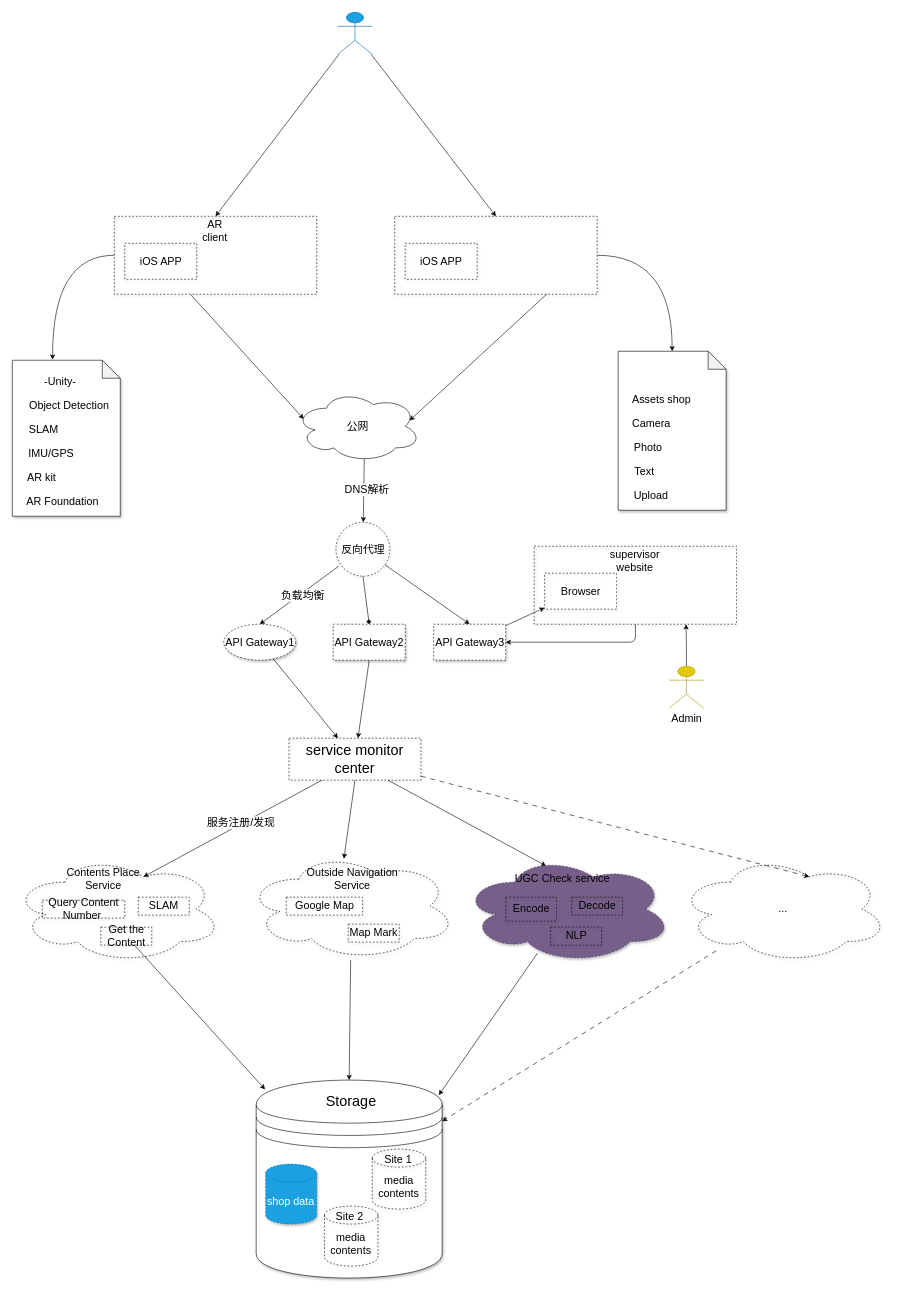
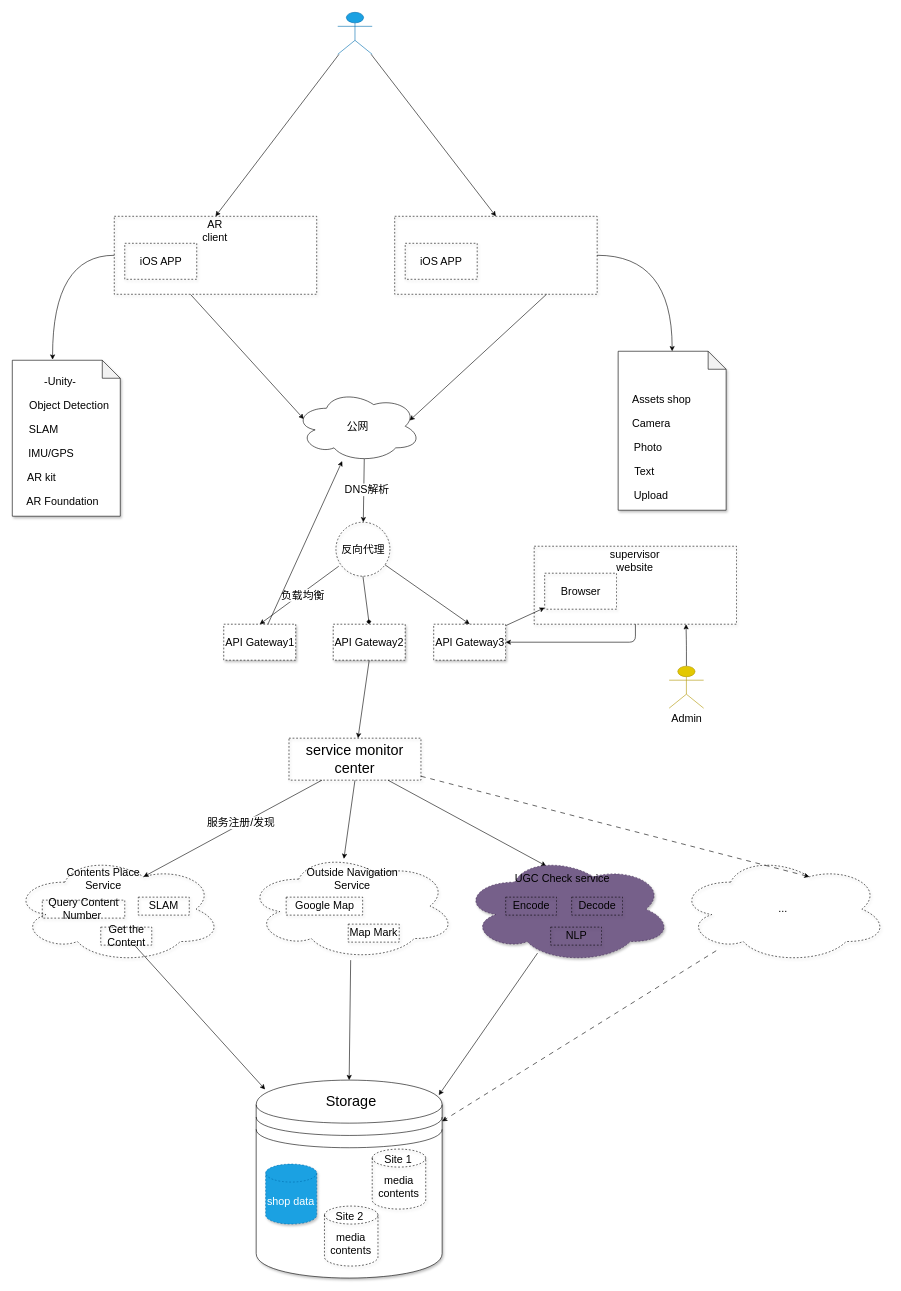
  <mxCell id="0" />
  <mxCell id="1" parent="0" />
  <mxCell id="2" value="" style="shape=datastore;whiteSpace=wrap;html=1;shadow=1;fontSize=18;" vertex="1" parent="1"><mxGeometry x="426.56" y="1800" width="310" height="330" as="geometry" /></mxCell>
  <mxCell id="3" value="" style="ellipse;shape=cloud;whiteSpace=wrap;html=1;shadow=1;dashed=1;strokeColor=default;fontSize=18;fillColor=none;" vertex="1" parent="1"><mxGeometry x="20" y="1425" width="350" height="180" as="geometry" /></mxCell>
  <mxCell id="4" style="edgeStyle=none;sketch=0;html=1;entryX=0.5;entryY=0;entryDx=0;entryDy=0;fontSize=24;" edge="1" parent="1" source="5" target="2"><mxGeometry relative="1" as="geometry" /></mxCell>
  <mxCell id="5" value="" style="ellipse;shape=cloud;whiteSpace=wrap;html=1;shadow=1;dashed=1;strokeColor=default;fontSize=18;fillColor=none;" vertex="1" parent="1"><mxGeometry x="410" y="1420" width="350" height="180" as="geometry" /></mxCell>
  <mxCell id="6" style="edgeStyle=none;sketch=0;html=1;entryX=0.07;entryY=0.4;entryDx=0;entryDy=0;entryPerimeter=0;fontSize=24;exitX=0.377;exitY=1.003;exitDx=0;exitDy=0;exitPerimeter=0;" edge="1" parent="1" source="8" target="32"><mxGeometry relative="1" as="geometry" /></mxCell>
  <mxCell id="7" style="edgeStyle=orthogonalEdgeStyle;sketch=0;html=1;entryX=0.373;entryY=-0.004;entryDx=0;entryDy=0;entryPerimeter=0;fontSize=18;curved=1;exitX=0;exitY=0.5;exitDx=0;exitDy=0;" edge="1" parent="1" source="8" target="60"><mxGeometry relative="1" as="geometry" /></mxCell>
  <mxCell id="8" value="" style="rounded=0;whiteSpace=wrap;html=1;shadow=1;dashed=1;strokeColor=default;fontSize=18;fillColor=none;" vertex="1" parent="1"><mxGeometry x="190" y="360" width="337.5" height="130" as="geometry" /></mxCell>
  <mxCell id="9" value="AR client" style="text;html=1;strokeColor=none;fillColor=none;align=center;verticalAlign=middle;whiteSpace=wrap;rounded=0;shadow=1;dashed=1;fontSize=18;" vertex="1" parent="1"><mxGeometry x="327.5" y="370" width="60" height="30" as="geometry" /></mxCell>
  <mxCell id="10" value="iOS APP" style="rounded=0;whiteSpace=wrap;html=1;shadow=1;dashed=1;strokeColor=default;fontSize=18;fillColor=none;" vertex="1" parent="1"><mxGeometry x="207.5" y="405" width="120" height="60" as="geometry" /></mxCell>
  <mxCell id="11" style="html=1;fontSize=18;startArrow=none;startFill=0;endArrow=classic;endFill=1;exitX=0.55;exitY=0.95;exitDx=0;exitDy=0;exitPerimeter=0;" edge="1" parent="1" source="32" target="31"><mxGeometry relative="1" as="geometry"><mxPoint x="360" y="750" as="sourcePoint" /></mxGeometry></mxCell>
  <mxCell id="12" value="DNS解析" style="edgeLabel;html=1;align=center;verticalAlign=middle;resizable=0;points=[];fontSize=18;" vertex="1" connectable="0" parent="11"><mxGeometry x="-0.036" y="5" relative="1" as="geometry"><mxPoint as="offset" /></mxGeometry></mxCell>
  <mxCell id="13" value="Contents Place Service" style="text;html=1;strokeColor=none;fillColor=none;align=center;verticalAlign=middle;whiteSpace=wrap;rounded=0;shadow=1;dashed=1;fontSize=18;" vertex="1" parent="1"><mxGeometry x="92.5" y="1450" width="157.5" height="30" as="geometry" /></mxCell>
  <mxCell id="14" value="Query Content Number&amp;nbsp;" style="rounded=0;whiteSpace=wrap;html=1;shadow=1;dashed=1;strokeColor=default;fontSize=18;fillColor=none;" vertex="1" parent="1"><mxGeometry x="70" y="1500" width="137.5" height="30" as="geometry" /></mxCell>
  <mxCell id="15" value="SLAM" style="rounded=0;whiteSpace=wrap;html=1;shadow=1;dashed=1;strokeColor=default;fontSize=18;fillColor=none;" vertex="1" parent="1"><mxGeometry x="230" y="1495" width="85" height="30" as="geometry" /></mxCell>
  <mxCell id="16" style="edgeStyle=none;sketch=0;html=1;fontSize=24;entryX=0.048;entryY=0.047;entryDx=0;entryDy=0;entryPerimeter=0;" edge="1" parent="1" source="17" target="2"><mxGeometry relative="1" as="geometry" /></mxCell>
  <mxCell id="17" value="Get the Content" style="rounded=0;whiteSpace=wrap;html=1;shadow=1;dashed=1;strokeColor=default;fontSize=18;fillColor=none;" vertex="1" parent="1"><mxGeometry x="167.5" y="1545" width="85" height="30" as="geometry" /></mxCell>
  <mxCell id="18" value="Outside Navigation Service" style="text;html=1;strokeColor=none;fillColor=none;align=center;verticalAlign=middle;whiteSpace=wrap;rounded=0;shadow=1;dashed=1;fontSize=18;" vertex="1" parent="1"><mxGeometry x="492.5" y="1450" width="187.5" height="30" as="geometry" /></mxCell>
  <mxCell id="19" value="Google Map" style="rounded=0;whiteSpace=wrap;html=1;shadow=1;dashed=1;strokeColor=default;fontSize=18;fillColor=none;" vertex="1" parent="1"><mxGeometry x="476.56" y="1495" width="127.5" height="30" as="geometry" /></mxCell>
  <mxCell id="20" value="Map Mark" style="rounded=0;whiteSpace=wrap;html=1;shadow=1;dashed=1;strokeColor=default;fontSize=18;fillColor=none;" vertex="1" parent="1"><mxGeometry x="580" y="1540" width="85" height="30" as="geometry" /></mxCell>
  <mxCell id="21" style="sketch=0;html=1;exitX=0.25;exitY=1;exitDx=0;exitDy=0;entryX=0.625;entryY=0.2;entryDx=0;entryDy=0;entryPerimeter=0;fontSize=24;" edge="1" parent="1" source="26" target="3"><mxGeometry relative="1" as="geometry" /></mxCell>
  <mxCell id="22" value="服务注册/发现" style="edgeLabel;html=1;align=center;verticalAlign=middle;resizable=0;points=[];fontSize=18;" vertex="1" connectable="0" parent="21"><mxGeometry x="-0.093" y="-3" relative="1" as="geometry"><mxPoint as="offset" /></mxGeometry></mxCell>
  <mxCell id="23" style="edgeStyle=none;sketch=0;html=1;exitX=0.5;exitY=1;exitDx=0;exitDy=0;fontSize=24;entryX=0.465;entryY=0.062;entryDx=0;entryDy=0;entryPerimeter=0;" edge="1" parent="1" source="26" target="5"><mxGeometry relative="1" as="geometry" /></mxCell>
  <mxCell id="24" style="edgeStyle=none;sketch=0;html=1;exitX=0.75;exitY=1;exitDx=0;exitDy=0;entryX=0.4;entryY=0.1;entryDx=0;entryDy=0;entryPerimeter=0;fontSize=24;" edge="1" parent="1" source="26" target="40"><mxGeometry relative="1" as="geometry" /></mxCell>
  <mxCell id="25" style="edgeStyle=none;sketch=0;html=1;entryX=0.625;entryY=0.2;entryDx=0;entryDy=0;entryPerimeter=0;fontSize=18;dashed=1;dashPattern=8 8;" edge="1" parent="1" source="26" target="59"><mxGeometry relative="1" as="geometry" /></mxCell>
  <mxCell id="26" value="&lt;font style=&quot;font-size: 24px;&quot;&gt;service monitor center&lt;/font&gt;" style="rounded=0;whiteSpace=wrap;html=1;shadow=1;dashed=1;strokeColor=default;fontSize=18;fillColor=none;" vertex="1" parent="1"><mxGeometry x="481.25" y="1230" width="220" height="70" as="geometry" /></mxCell>
  <mxCell id="27" style="edgeStyle=none;sketch=0;html=1;exitX=0.053;exitY=0.814;exitDx=0;exitDy=0;entryX=0.5;entryY=0;entryDx=0;entryDy=0;fontSize=24;exitPerimeter=0;" edge="1" parent="1" source="31" target="36"><mxGeometry relative="1" as="geometry" /></mxCell>
  <mxCell id="28" value="负载均衡" style="edgeLabel;html=1;align=center;verticalAlign=middle;resizable=0;points=[];fontSize=18;" vertex="1" connectable="0" parent="27"><mxGeometry x="-0.042" y="3" relative="1" as="geometry"><mxPoint as="offset" /></mxGeometry></mxCell>
  <mxCell id="29" style="edgeStyle=none;sketch=0;html=1;exitX=0.5;exitY=1;exitDx=0;exitDy=0;entryX=0.5;entryY=0;entryDx=0;entryDy=0;fontSize=24;endArrow=diamond;" edge="1" parent="1" source="31" target="34"><mxGeometry relative="1" as="geometry" /></mxCell>
  <mxCell id="30" style="edgeStyle=none;sketch=0;html=1;entryX=0.5;entryY=0;entryDx=0;entryDy=0;fontSize=18;" edge="1" parent="1" source="31" target="53"><mxGeometry relative="1" as="geometry" /></mxCell>
  <mxCell id="31" value="反向代理" style="ellipse;whiteSpace=wrap;html=1;aspect=fixed;shadow=1;dashed=1;strokeColor=default;fontSize=18;fillColor=none;" vertex="1" parent="1"><mxGeometry x="559.53" y="870" width="90" height="90" as="geometry" /></mxCell>
  <mxCell id="32" value="&lt;span style=&quot;font-size: 18px;&quot;&gt;公网&lt;/span&gt;" style="ellipse;shape=cloud;whiteSpace=wrap;html=1;" vertex="1" parent="1"><mxGeometry x="491.25" y="650" width="210" height="120" as="geometry" /></mxCell>
  <mxCell id="33" style="edgeStyle=none;sketch=0;html=1;exitX=0.5;exitY=1;exitDx=0;exitDy=0;fontSize=24;" edge="1" parent="1" source="34" target="26"><mxGeometry relative="1" as="geometry" /></mxCell>
  <mxCell id="34" value="API Gateway2" style="rounded=0;whiteSpace=wrap;html=1;shadow=1;dashed=1;fontSize=18;" vertex="1" parent="1"><mxGeometry x="555" y="1040" width="120" height="60" as="geometry" /></mxCell>
- <mxCell id="35" style="edgeStyle=none;sketch=0;html=1;fontSize=24;" edge="1" parent="1" source="36" target="26"><mxGeometry relative="1" as="geometry" /></mxCell>
- <mxCell id="36" value="API Gateway1" style="ellipse;whiteSpace=wrap;html=1;shadow=1;dashed=1;fontSize=18;" vertex="1" parent="1"><mxGeometry x="372.5" y="1040" width="120" height="60" as="geometry" /></mxCell>
+ <mxCell id="35" style="edgeStyle=none;sketch=0;html=1;fontSize=24;" edge="1" parent="1" source="36" target="32"><mxGeometry relative="1" as="geometry" /></mxCell>
+ <mxCell id="36" value="API Gateway1" style="rounded=0;whiteSpace=wrap;html=1;shadow=1;dashed=1;fontSize=18;" vertex="1" parent="1"><mxGeometry x="372.5" y="1040" width="120" height="60" as="geometry" /></mxCell>
  <mxCell id="37" value="media contents" style="shape=cylinder3;whiteSpace=wrap;html=1;boundedLbl=1;backgroundOutline=1;size=15;shadow=1;dashed=1;strokeColor=default;fontSize=18;fillColor=none;" vertex="1" parent="1"><mxGeometry x="620" y="1915" width="89.22" height="100" as="geometry" /></mxCell>
  <mxCell id="38" value="shop data" style="shape=cylinder3;whiteSpace=wrap;html=1;boundedLbl=1;backgroundOutline=1;size=15;shadow=1;dashed=1;fontSize=18;fillColor=#1ba1e2;strokeColor=#006EAF;fontColor=#ffffff;" vertex="1" parent="1"><mxGeometry x="442.34" y="1940" width="85.16" height="100" as="geometry" /></mxCell>
  <mxCell id="39" style="edgeStyle=none;sketch=0;html=1;entryX=0.982;entryY=0.076;entryDx=0;entryDy=0;entryPerimeter=0;fontSize=24;exitX=0.359;exitY=0.907;exitDx=0;exitDy=0;exitPerimeter=0;" edge="1" parent="1" source="40" target="2"><mxGeometry relative="1" as="geometry" /></mxCell>
  <mxCell id="40" value="" style="ellipse;shape=cloud;whiteSpace=wrap;html=1;shadow=1;dashed=1;strokeColor=#432D57;fontSize=18;fillColor=#76608a;fontColor=#ffffff;" vertex="1" parent="1"><mxGeometry x="770" y="1425" width="350" height="180" as="geometry" /></mxCell>
  <mxCell id="41" value="UGC Check&amp;nbsp;service" style="text;html=1;strokeColor=none;fillColor=none;align=center;verticalAlign=middle;whiteSpace=wrap;rounded=0;shadow=1;dashed=1;fontSize=18;" vertex="1" parent="1"><mxGeometry x="842.5" y="1450" width="187.5" height="30" as="geometry" /></mxCell>
- <mxCell id="42" value="Encode" style="rounded=0;whiteSpace=wrap;html=1;shadow=1;dashed=1;strokeColor=default;fontSize=18;fillColor=none;" vertex="1" parent="1"><mxGeometry x="842.5" y="1495" width="85" height="40" as="geometry" /></mxCell>
+ <mxCell id="42" value="Encode" style="rounded=0;whiteSpace=wrap;html=1;shadow=1;dashed=1;strokeColor=default;fontSize=18;fillColor=none;" vertex="1" parent="1"><mxGeometry x="842.5" y="1495" width="85" height="30" as="geometry" /></mxCell>
  <mxCell id="43" value="Decode" style="rounded=0;whiteSpace=wrap;html=1;shadow=1;dashed=1;strokeColor=default;fontSize=18;fillColor=none;" vertex="1" parent="1"><mxGeometry x="952.5" y="1495" width="85" height="30" as="geometry" /></mxCell>
  <mxCell id="44" value="NLP" style="rounded=0;whiteSpace=wrap;html=1;shadow=1;dashed=1;strokeColor=default;fontSize=18;fillColor=none;" vertex="1" parent="1"><mxGeometry x="917.5" y="1545" width="85" height="30" as="geometry" /></mxCell>
  <mxCell id="45" style="edgeStyle=none;sketch=0;html=1;entryX=0.5;entryY=0;entryDx=0;entryDy=0;fontSize=18;" edge="1" parent="1" source="47" target="50"><mxGeometry relative="1" as="geometry" /></mxCell>
  <mxCell id="46" style="edgeStyle=none;sketch=0;html=1;entryX=0.5;entryY=0;entryDx=0;entryDy=0;fontSize=18;" edge="1" parent="1" source="47" target="8"><mxGeometry relative="1" as="geometry" /></mxCell>
  <mxCell id="47" value="User" style="shape=umlActor;verticalLabelPosition=bottom;verticalAlign=top;html=1;outlineConnect=0;fontSize=18;fillColor=#1ba1e2;strokeColor=#006EAF;fontColor=#ffffff;" vertex="1" parent="1"><mxGeometry x="562.5" y="20" width="57.5" height="70" as="geometry" /></mxCell>
  <mxCell id="48" style="edgeStyle=none;sketch=0;html=1;entryX=0.91;entryY=0.42;entryDx=0;entryDy=0;entryPerimeter=0;fontSize=18;exitX=0.75;exitY=1;exitDx=0;exitDy=0;" edge="1" parent="1" source="50" target="32"><mxGeometry relative="1" as="geometry" /></mxCell>
  <mxCell id="49" style="edgeStyle=orthogonalEdgeStyle;curved=1;sketch=0;html=1;fontSize=18;" edge="1" parent="1" source="50" target="67"><mxGeometry relative="1" as="geometry" /></mxCell>
  <mxCell id="50" value="" style="rounded=0;whiteSpace=wrap;html=1;shadow=1;dashed=1;strokeColor=default;fontSize=18;fillColor=none;" vertex="1" parent="1"><mxGeometry x="657.5" y="360" width="337.5" height="130" as="geometry" /></mxCell>
  <mxCell id="51" value="iOS APP" style="rounded=0;whiteSpace=wrap;html=1;shadow=1;dashed=1;strokeColor=default;fontSize=18;fillColor=none;" vertex="1" parent="1"><mxGeometry x="675" y="405" width="120" height="60" as="geometry" /></mxCell>
  <mxCell id="52" style="edgeStyle=none;sketch=0;html=1;fontSize=18;" edge="1" parent="1" source="53" target="77"><mxGeometry relative="1" as="geometry" /></mxCell>
  <mxCell id="53" value="API Gateway3" style="rounded=0;whiteSpace=wrap;html=1;shadow=1;dashed=1;fontSize=18;" vertex="1" parent="1"><mxGeometry x="722.5" y="1040" width="120" height="60" as="geometry" /></mxCell>
  <mxCell id="54" value="&lt;span style=&quot;font-size: 24px;&quot;&gt;Storage&lt;/span&gt;" style="text;html=1;strokeColor=none;fillColor=none;align=center;verticalAlign=middle;whiteSpace=wrap;rounded=0;shadow=1;fontSize=18;" vertex="1" parent="1"><mxGeometry x="519.77" y="1820" width="130.47" height="30" as="geometry" /></mxCell>
  <mxCell id="55" value="media contents" style="shape=cylinder3;whiteSpace=wrap;html=1;boundedLbl=1;backgroundOutline=1;size=15;shadow=1;dashed=1;strokeColor=default;fontSize=18;fillColor=none;" vertex="1" parent="1"><mxGeometry x="540.39" y="2010" width="89.22" height="100" as="geometry" /></mxCell>
  <mxCell id="56" value="&lt;font style=&quot;font-size: 18px;&quot;&gt;Site 1&lt;/font&gt;" style="text;html=1;strokeColor=none;fillColor=none;align=center;verticalAlign=middle;whiteSpace=wrap;rounded=0;shadow=1;fontSize=24;" vertex="1" parent="1"><mxGeometry x="625.86" y="1915" width="75.39" height="30" as="geometry" /></mxCell>
  <mxCell id="57" value="&lt;font style=&quot;font-size: 18px;&quot;&gt;Site 2&lt;/font&gt;" style="text;html=1;strokeColor=none;fillColor=none;align=center;verticalAlign=middle;whiteSpace=wrap;rounded=0;shadow=1;fontSize=24;" vertex="1" parent="1"><mxGeometry x="544.61" y="2010" width="75.39" height="30" as="geometry" /></mxCell>
  <mxCell id="58" style="edgeStyle=none;sketch=0;html=1;dashed=1;dashPattern=8 8;fontSize=18;" edge="1" parent="1" source="59" target="2"><mxGeometry relative="1" as="geometry" /></mxCell>
  <mxCell id="59" value="..." style="ellipse;shape=cloud;whiteSpace=wrap;html=1;shadow=1;dashed=1;strokeColor=default;fontSize=18;fillColor=none;" vertex="1" parent="1"><mxGeometry x="1130" y="1425" width="350" height="180" as="geometry" /></mxCell>
  <mxCell id="60" value="" style="shape=note;whiteSpace=wrap;html=1;backgroundOutline=1;darkOpacity=0.05;shadow=1;fontSize=18;" vertex="1" parent="1"><mxGeometry x="20" y="600" width="180" height="260" as="geometry" /></mxCell>
  <mxCell id="61" value="-Unity-" style="text;html=1;strokeColor=none;fillColor=none;align=center;verticalAlign=middle;whiteSpace=wrap;rounded=0;shadow=1;fontSize=18;" vertex="1" parent="1"><mxGeometry x="70" y="620" width="60" height="30" as="geometry" /></mxCell>
  <mxCell id="62" value="Object Detection" style="text;html=1;strokeColor=none;fillColor=none;align=center;verticalAlign=middle;whiteSpace=wrap;rounded=0;shadow=1;fontSize=18;" vertex="1" parent="1"><mxGeometry x="40" y="660" width="150" height="30" as="geometry" /></mxCell>
  <mxCell id="63" value="SLAM" style="text;html=1;strokeColor=none;fillColor=none;align=center;verticalAlign=middle;whiteSpace=wrap;rounded=0;shadow=1;fontSize=18;" vertex="1" parent="1"><mxGeometry x="35" y="700" width="75" height="30" as="geometry" /></mxCell>
  <mxCell id="64" value="IMU/GPS" style="text;html=1;strokeColor=none;fillColor=none;align=center;verticalAlign=middle;whiteSpace=wrap;rounded=0;shadow=1;fontSize=18;" vertex="1" parent="1"><mxGeometry x="60" y="740" width="50" height="30" as="geometry" /></mxCell>
  <mxCell id="65" value="AR kit" style="text;html=1;strokeColor=none;fillColor=none;align=center;verticalAlign=middle;whiteSpace=wrap;rounded=0;shadow=1;fontSize=18;" vertex="1" parent="1"><mxGeometry x="40" y="780" width="57.5" height="30" as="geometry" /></mxCell>
  <mxCell id="66" value="AR Foundation" style="text;html=1;strokeColor=none;fillColor=none;align=center;verticalAlign=middle;whiteSpace=wrap;rounded=0;shadow=1;fontSize=18;" vertex="1" parent="1"><mxGeometry x="40" y="820" width="127.5" height="30" as="geometry" /></mxCell>
  <mxCell id="67" value="" style="shape=note;whiteSpace=wrap;html=1;backgroundOutline=1;darkOpacity=0.05;shadow=1;fontSize=18;" vertex="1" parent="1"><mxGeometry x="1030" y="585" width="180" height="265" as="geometry" /></mxCell>
  <mxCell id="68" value="Assets shop" style="text;html=1;strokeColor=none;fillColor=none;align=center;verticalAlign=middle;whiteSpace=wrap;rounded=0;shadow=1;fontSize=18;" vertex="1" parent="1"><mxGeometry x="1045" y="650" width="115" height="30" as="geometry" /></mxCell>
  <mxCell id="69" value="Camera" style="text;html=1;strokeColor=none;fillColor=none;align=center;verticalAlign=middle;whiteSpace=wrap;rounded=0;shadow=1;fontSize=18;" vertex="1" parent="1"><mxGeometry x="1037.5" y="690" width="95" height="30" as="geometry" /></mxCell>
  <mxCell id="70" value="Photo" style="text;html=1;strokeColor=none;fillColor=none;align=center;verticalAlign=middle;whiteSpace=wrap;rounded=0;shadow=1;fontSize=18;" vertex="1" parent="1"><mxGeometry x="1045" y="730" width="70" height="30" as="geometry" /></mxCell>
  <mxCell id="71" value="Text" style="text;html=1;strokeColor=none;fillColor=none;align=center;verticalAlign=middle;whiteSpace=wrap;rounded=0;shadow=1;fontSize=18;" vertex="1" parent="1"><mxGeometry x="1045" y="770" width="57.5" height="30" as="geometry" /></mxCell>
  <mxCell id="72" style="edgeStyle=orthogonalEdgeStyle;sketch=0;html=1;fontSize=18;entryX=0.75;entryY=1;entryDx=0;entryDy=0;" edge="1" parent="1" source="73" target="75"><mxGeometry relative="1" as="geometry"><mxPoint x="1143.75" y="1050" as="targetPoint" /></mxGeometry></mxCell>
  <mxCell id="73" value="Admin" style="shape=umlActor;verticalLabelPosition=bottom;verticalAlign=top;html=1;outlineConnect=0;fontSize=18;fillColor=#e3c800;fontColor=#000000;strokeColor=#B09500;" vertex="1" parent="1"><mxGeometry x="1115" y="1110" width="57.5" height="70" as="geometry" /></mxCell>
  <mxCell id="74" style="edgeStyle=orthogonalEdgeStyle;sketch=0;html=1;entryX=1;entryY=0.5;entryDx=0;entryDy=0;fontSize=18;exitX=0.5;exitY=1;exitDx=0;exitDy=0;" edge="1" parent="1" source="75" target="53"><mxGeometry relative="1" as="geometry"><Array as="points"><mxPoint x="1059" y="1070" /></Array></mxGeometry></mxCell>
  <mxCell id="75" value="" style="rounded=0;whiteSpace=wrap;html=1;shadow=1;dashed=1;strokeColor=default;fontSize=18;fillColor=none;" vertex="1" parent="1"><mxGeometry x="890" y="910" width="337.5" height="130" as="geometry" /></mxCell>
  <mxCell id="76" value="supervisor website" style="text;html=1;strokeColor=none;fillColor=none;align=center;verticalAlign=middle;whiteSpace=wrap;rounded=0;shadow=1;dashed=1;fontSize=18;" vertex="1" parent="1"><mxGeometry x="1027.5" y="920" width="60" height="30" as="geometry" /></mxCell>
  <mxCell id="77" value="Browser" style="rounded=0;whiteSpace=wrap;html=1;shadow=1;dashed=1;strokeColor=default;fontSize=18;fillColor=none;" vertex="1" parent="1"><mxGeometry x="907.5" y="955" width="120" height="60" as="geometry" /></mxCell>
  <mxCell id="78" value="Upload" style="text;html=1;strokeColor=none;fillColor=none;align=center;verticalAlign=middle;whiteSpace=wrap;rounded=0;shadow=1;fontSize=18;" vertex="1" parent="1"><mxGeometry x="1056.25" y="810" width="57.5" height="30" as="geometry" /></mxCell>
